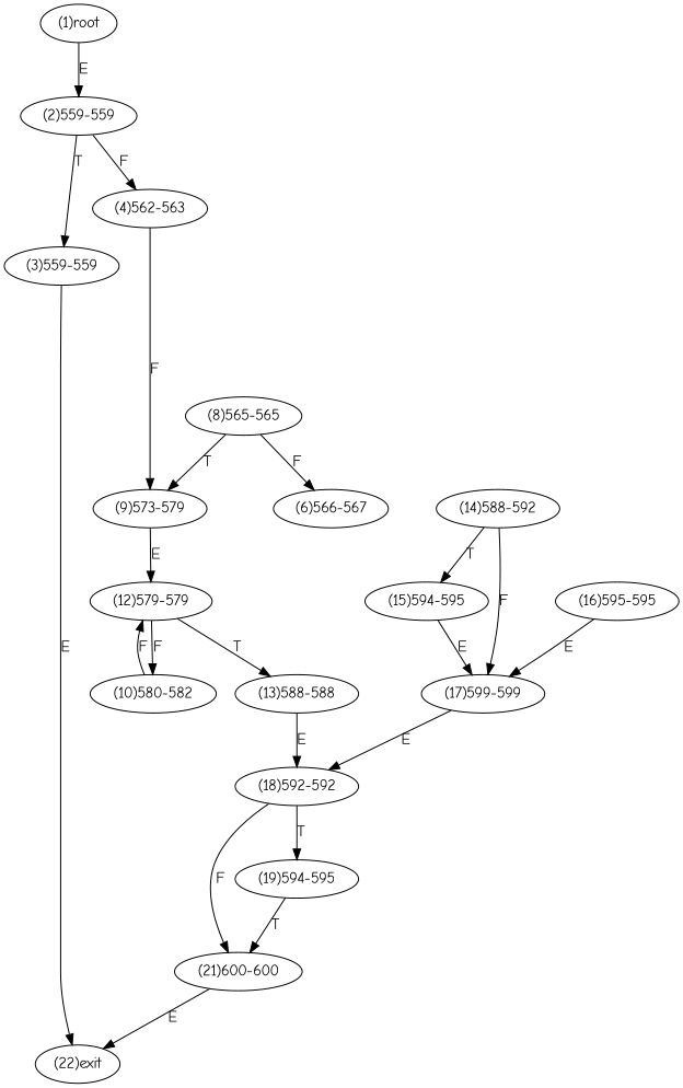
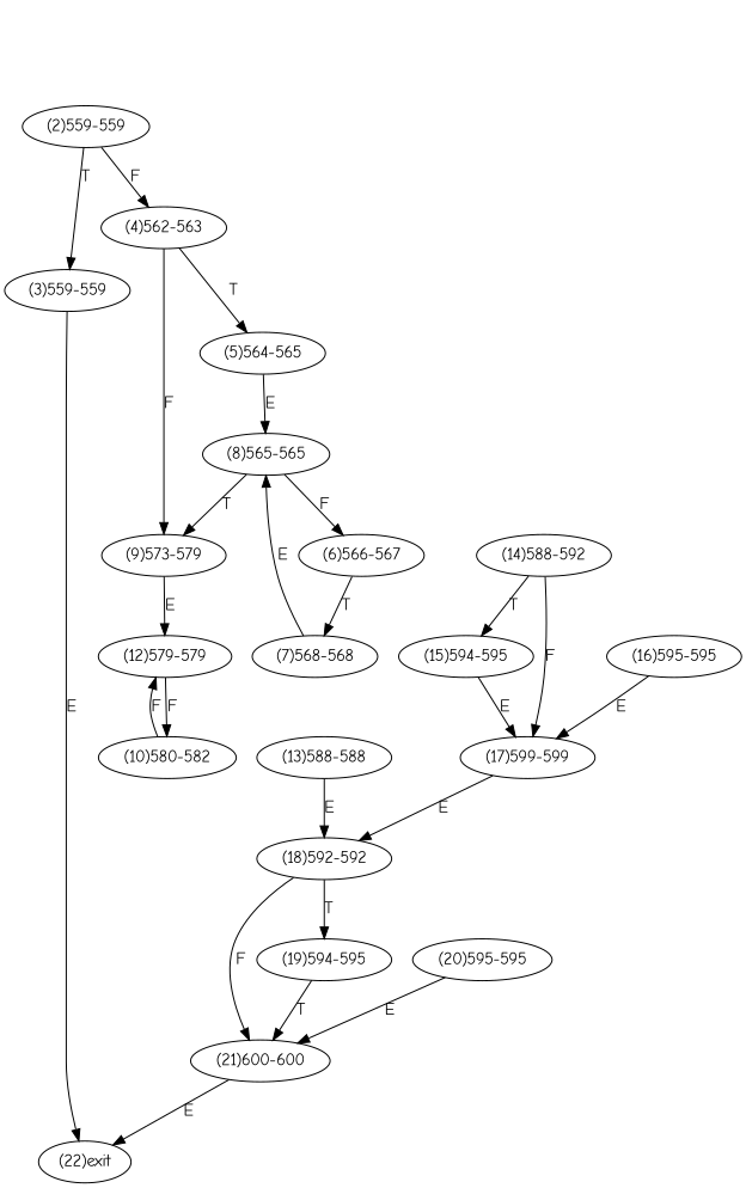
  digraph {
    fontname="Comic Neue"
    node [fontname="Comic Neue"]
    edge [fontname="Comic Neue"]
-   n1 [label="(1)root"]
    n2 [label="(2)559-559"]
    n3 [label="(3)559-559"]
    n4 [label="(4)562-563"]
    n5 [label="(22)exit"]
+   n6 [label="(5)564-565"]
    n7 [label="(9)573-579"]
    n8 [label="(8)565-565"]
    n9 [label="(12)579-579"]
    n10 [label="(6)566-567"]
+   n11 [label="(7)568-568"]
    n12 [label="(10)580-582"]
    n13 [label="(13)588-588"]
    n14 [label="(18)592-592"]
    n15 [label="(19)594-595"]
    n16 [label="(21)600-600"]
    n17 [label="(14)588-592"]
    n18 [label="(15)594-595"]
    n19 [label="(17)599-599"]
    n20 [label="(16)595-595"]
-   n1 -> n2 [label=E]
+   n21 [label="(20)595-595"]
    n2 -> n3 [label=T]
    n2 -> n4 [label=F]
    n3 -> n5 [label=E]
+   n4 -> n6 [label=T]
    n4 -> n7 [label=F]
+   n6 -> n8 [label=E]
    n7 -> n9 [label=E]
    n8 -> n7 [label=T]
    n8 -> n10 [label=F]
    n9 -> n12 [label=F]
-   n9 -> n13 [label=T]
+   n10 -> n11 [label=T]
+   n11 -> n8 [label=E]
    n12 -> n9 [label=F]
    n13 -> n14 [label=E]
    n14 -> n15 [label=T]
    n14 -> n16 [label=F]
    n15 -> n16 [label=T]
    n16 -> n5 [label=E]
    n17 -> n18 [label=T]
    n17 -> n19 [label=F]
    n18 -> n19 [label=E]
    n19 -> n14 [label=E]
    n20 -> n19 [label=E]
+   n21 -> n16 [label=E]
  }
